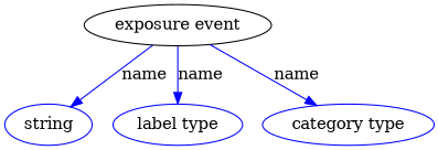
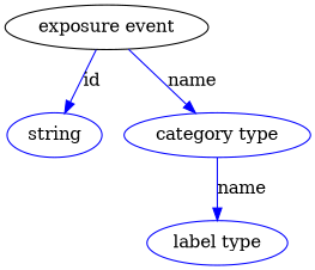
  digraph {
    node [color=blue]
    edge [color=blue style=solid]
    n1 [height=0.5 label="exposure event" width=1.7693 color=""]
    n2 [height=0.5 label=string width=0.84854]
    n3 [height=0.5 label="label type" width=1.2638]
    n4 [height=0.5 label="category type" width=1.6249]
-   n1 -> n2 [label=name]
-   n1 -> n3 [label=name]
+   n1 -> n2 [label=id]
+   n4 -> n3 [label=name]
    n1 -> n4 [label=name]
  }
